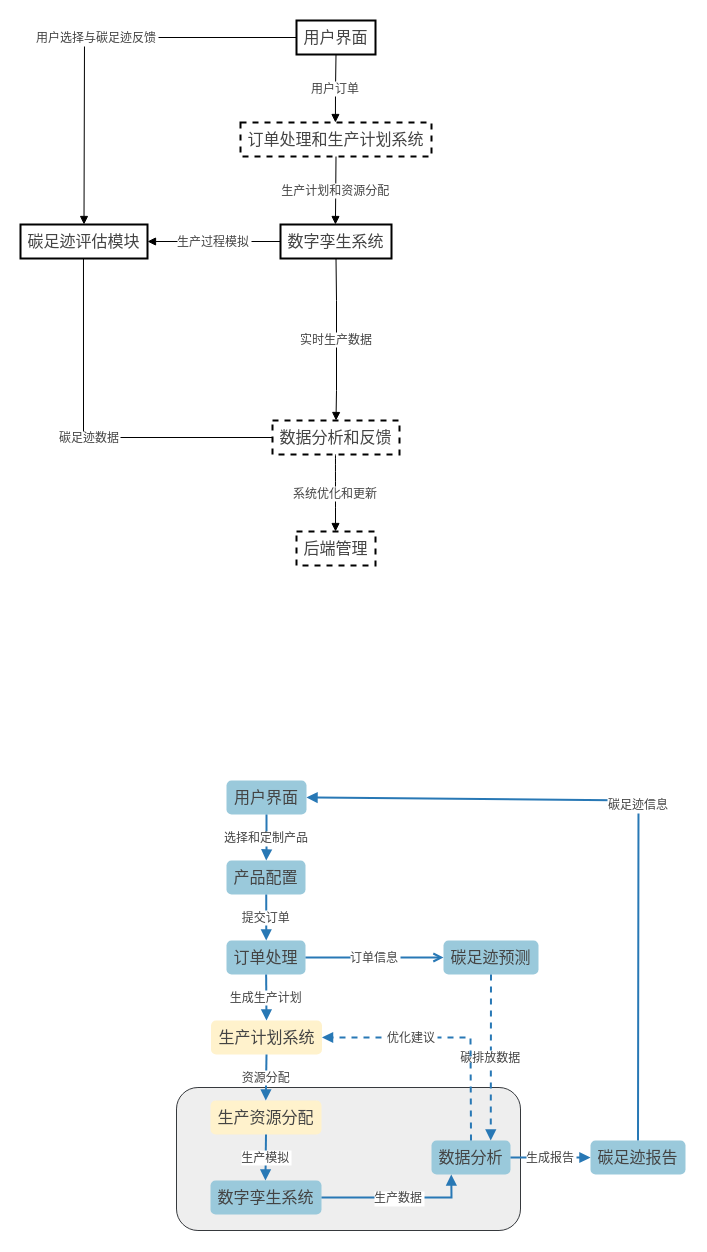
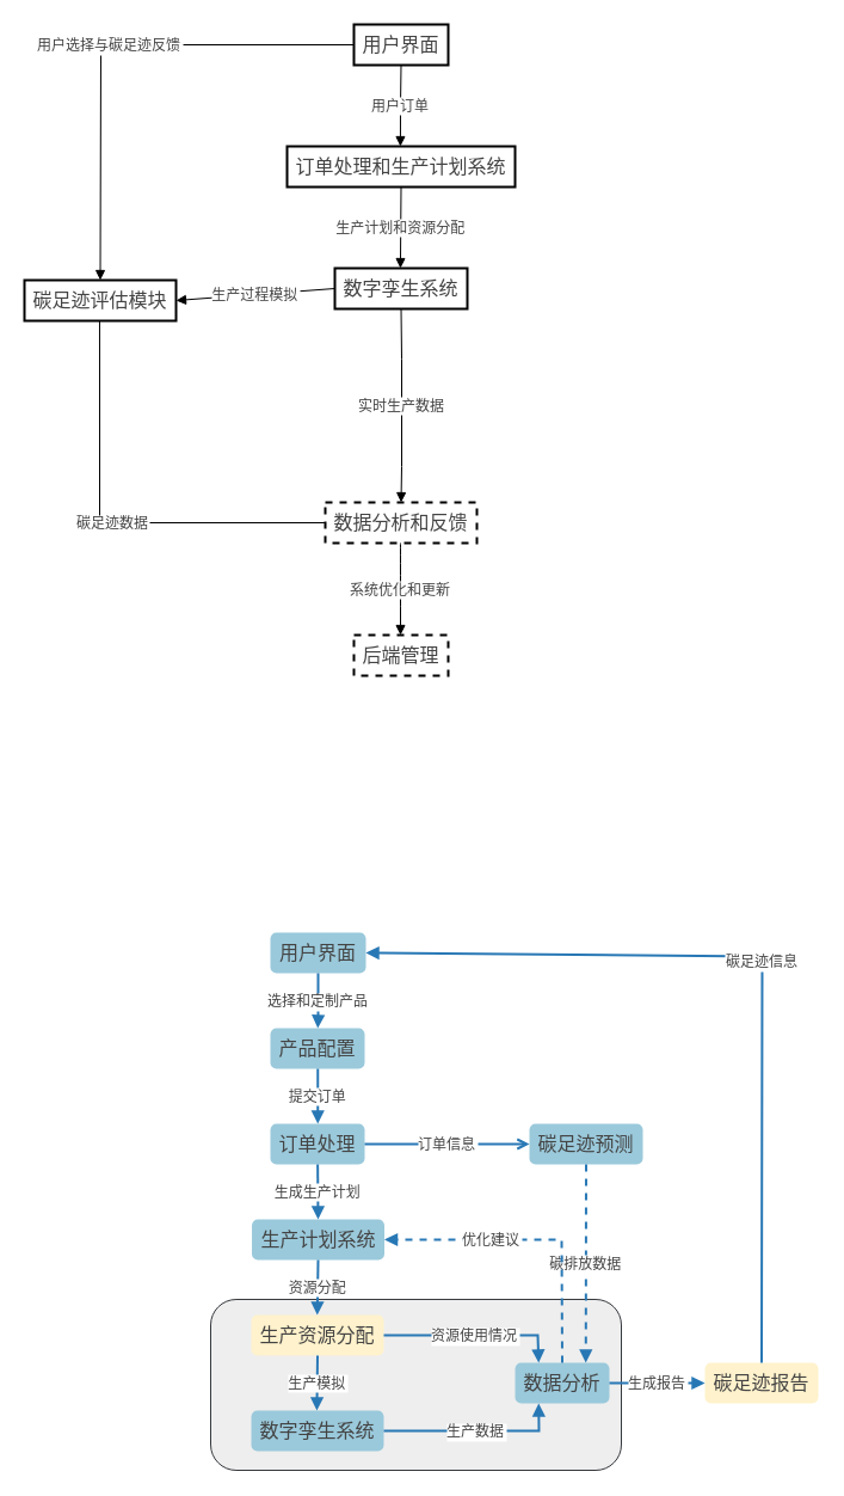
  <mxCell id="0" />
  <mxCell id="1" parent="0" />
  <mxCell id="2" value="" style="rounded=1;whiteSpace=wrap;html=1;fontSize=16;fillColor=#eeeeee;strokeColor=#36393d;" vertex="1" parent="1"><mxGeometry x="176" y="1087" width="344" height="143" as="geometry" /></mxCell>
  <mxCell id="3" value="用户界面" style="whiteSpace=wrap;strokeWidth=2;fontSize=16;fontFamily=Times New Roman;fontColor=#444444;" vertex="1" parent="1"><mxGeometry x="296" y="20" width="79" height="34" as="geometry" /></mxCell>
- <mxCell id="4" value="订单处理和生产计划系统" style="whiteSpace=wrap;strokeWidth=2;fontSize=16;fontFamily=Times New Roman;fontColor=#444444;dashed=1;" vertex="1" parent="1"><mxGeometry x="240" y="122" width="191" height="34" as="geometry" /></mxCell>
+ <mxCell id="4" value="订单处理和生产计划系统" style="whiteSpace=wrap;strokeWidth=2;fontSize=16;fontFamily=Times New Roman;fontColor=#444444;" vertex="1" parent="1"><mxGeometry x="240" y="122" width="191" height="34" as="geometry" /></mxCell>
  <mxCell id="5" value="数字孪生系统" style="whiteSpace=wrap;strokeWidth=2;fontSize=16;fontFamily=Times New Roman;fontColor=#444444;" vertex="1" parent="1"><mxGeometry x="280" y="224" width="111" height="34" as="geometry" /></mxCell>
- <mxCell id="6" value="碳足迹评估模块" style="whiteSpace=wrap;strokeWidth=2;fontSize=16;fontFamily=Times New Roman;fontColor=#444444;" vertex="1" parent="1"><mxGeometry x="20" y="224" width="127" height="34" as="geometry" /></mxCell>
+ <mxCell id="6" value="碳足迹评估模块" style="whiteSpace=wrap;strokeWidth=2;fontSize=16;fontFamily=Times New Roman;fontColor=#444444;" vertex="1" parent="1"><mxGeometry x="20" y="234" width="127" height="34" as="geometry" /></mxCell>
  <mxCell id="7" value="数据分析和反馈" style="whiteSpace=wrap;strokeWidth=2;fontSize=16;fontFamily=Times New Roman;fontColor=#444444;dashed=1;" vertex="1" parent="1"><mxGeometry x="272" y="420" width="127" height="34" as="geometry" /></mxCell>
  <mxCell id="8" value="后端管理" style="whiteSpace=wrap;strokeWidth=2;fontSize=16;fontFamily=Times New Roman;fontColor=#444444;dashed=1;" vertex="1" parent="1"><mxGeometry x="296" y="531" width="79" height="34" as="geometry" /></mxCell>
  <mxCell id="9" value="用户订单" style="startArrow=none;endArrow=block;exitX=0.5;exitY=1;entryX=0.497;entryY=0.006;rounded=0;fontSize=12;exitDx=0;exitDy=0;fontFamily=Times New Roman;fontColor=#444444;" edge="1" parent="1" source="3" target="4"><mxGeometry x="-0.004" relative="1" as="geometry"><Array as="points"><mxPoint x="335" y="88" /></Array><mxPoint as="offset" /></mxGeometry></mxCell>
  <mxCell id="10" value="生产计划和资源分配" style="startArrow=none;endArrow=block;exitX=0.5;exitY=1;entryX=0.495;entryY=0.011;rounded=0;fontSize=12;exitDx=0;exitDy=0;fontFamily=Times New Roman;fontColor=#444444;" edge="1" parent="1" source="4" target="5"><mxGeometry relative="1" as="geometry"><Array as="points" /><mxPoint as="offset" /></mxGeometry></mxCell>
  <mxCell id="11" value="生产过程模拟" style="startArrow=none;endArrow=block;exitX=0;exitY=0.5;rounded=0;fontSize=12;entryX=1;entryY=0.5;entryDx=0;entryDy=0;exitDx=0;exitDy=0;fontFamily=Times New Roman;fontColor=#444444;" edge="1" parent="1" source="5" target="6"><mxGeometry x="0.003" relative="1" as="geometry"><Array as="points" /><mxPoint x="72" y="240" as="targetPoint" /><mxPoint as="offset" /></mxGeometry></mxCell>
  <mxCell id="12" value="碳足迹数据" style="startArrow=none;endArrow=none;exitX=0.496;exitY=0.975;entryX=0;entryY=0.5;rounded=0;fontSize=12;entryDx=0;entryDy=0;fontFamily=Times New Roman;fontColor=#444444;" edge="1" parent="1" source="6" target="7"><mxGeometry x="0.003" relative="1" as="geometry"><Array as="points"><mxPoint x="83" y="437" /></Array><mxPoint as="offset" /></mxGeometry></mxCell>
  <mxCell id="13" value="系统优化和更新" style="curved=1;startArrow=none;endArrow=block;exitX=0.496;exitY=0.981;entryX=0.494;entryY=-0.002;rounded=0;fontSize=12;fontFamily=Times New Roman;fontColor=#444444;" edge="1" parent="1" source="7" target="8"><mxGeometry relative="1" as="geometry"><Array as="points" /></mxGeometry></mxCell>
  <mxCell id="14" value="用户选择与碳足迹反馈" style="startArrow=none;endArrow=block;exitX=0;exitY=0.5;entryX=0.5;entryY=0;rounded=0;fontSize=12;entryDx=0;entryDy=0;exitDx=0;exitDy=0;fontFamily=Times New Roman;fontColor=#444444;" edge="1" parent="1" source="3" target="6"><mxGeometry x="0.001" relative="1" as="geometry"><Array as="points"><mxPoint x="84" y="37" /></Array><mxPoint as="offset" /></mxGeometry></mxCell>
  <mxCell id="15" value="实时生产数据" style="startArrow=none;endArrow=block;exitX=0.5;exitY=1;entryX=0.5;entryY=0;rounded=0;fontSize=12;exitDx=0;exitDy=0;entryDx=0;entryDy=0;fontFamily=Times New Roman;fontColor=#444444;" edge="1" parent="1" source="5" target="7"><mxGeometry relative="1" as="geometry"><Array as="points"><mxPoint x="336" y="300" /><mxPoint x="336" y="390" /></Array></mxGeometry></mxCell>
  <mxCell id="16" value="用户界面" style="whiteSpace=wrap;strokeWidth=1;fontSize=16;fontFamily=Times New Roman;rounded=1;fillColor=#9ac9db;strokeColor=none;fontColor=#444444;" vertex="1" parent="1"><mxGeometry x="226" y="780" width="80" height="34" as="geometry" /></mxCell>
  <mxCell id="17" value="产品配置" style="whiteSpace=wrap;strokeWidth=1;fontSize=16;fontFamily=Times New Roman;fillColor=#9ac9db;strokeColor=none;rounded=1;fontColor=#444444;" vertex="1" parent="1"><mxGeometry x="226" y="860" width="79" height="34" as="geometry" /></mxCell>
  <mxCell id="18" value="订单处理" style="whiteSpace=wrap;strokeWidth=1;fontSize=16;fontFamily=Times New Roman;fillColor=#9ac9db;strokeColor=none;rounded=1;fontColor=#444444;" vertex="1" parent="1"><mxGeometry x="226" y="940" width="79" height="34" as="geometry" /></mxCell>
- <mxCell id="19" value="生产计划系统" style="whiteSpace=wrap;strokeWidth=1;fontSize=16;fontFamily=Times New Roman;fillColor=#fff2cc;strokeColor=none;rounded=1;fontColor=#444444;" vertex="1" parent="1"><mxGeometry x="210.5" y="1020" width="111" height="34" as="geometry" /></mxCell>
+ <mxCell id="19" value="生产计划系统" style="whiteSpace=wrap;strokeWidth=1;fontSize=16;fontFamily=Times New Roman;fillColor=#9ac9db;strokeColor=none;rounded=1;fontColor=#444444;" vertex="1" parent="1"><mxGeometry x="210.5" y="1020" width="111" height="34" as="geometry" /></mxCell>
  <mxCell id="20" value="生产资源分配" style="whiteSpace=wrap;strokeWidth=1;fontSize=16;fontFamily=Times New Roman;fillColor=#fff2cc;strokeColor=none;rounded=1;fontColor=#444444;" vertex="1" parent="1"><mxGeometry x="210" y="1100" width="111" height="34" as="geometry" /></mxCell>
  <mxCell id="21" value="数字孪生系统" style="whiteSpace=wrap;strokeWidth=1;fontSize=16;fontFamily=Times New Roman;fillColor=#9ac9db;strokeColor=none;rounded=1;fontColor=#444444;" vertex="1" parent="1"><mxGeometry x="210" y="1180" width="111" height="34" as="geometry" /></mxCell>
  <mxCell id="22" value="碳足迹预测" style="whiteSpace=wrap;strokeWidth=1;fontSize=16;fontFamily=Times New Roman;fillColor=#9ac9db;strokeColor=none;rounded=1;fontColor=#444444;" vertex="1" parent="1"><mxGeometry x="443" y="940" width="95" height="34" as="geometry" /></mxCell>
  <mxCell id="23" value="数据分析" style="whiteSpace=wrap;strokeWidth=1;fontSize=16;fontFamily=Times New Roman;fillColor=#9ac9db;strokeColor=none;rounded=1;fontColor=#444444;" vertex="1" parent="1"><mxGeometry x="431" y="1140" width="79" height="34" as="geometry" /></mxCell>
- <mxCell id="24" value="碳足迹报告" style="whiteSpace=wrap;strokeWidth=1;fontSize=16;fontFamily=Times New Roman;fillColor=#9ac9db;strokeColor=none;rounded=1;fontColor=#444444;" vertex="1" parent="1"><mxGeometry x="590" y="1140" width="95" height="34" as="geometry" /></mxCell>
+ <mxCell id="24" value="碳足迹报告" style="whiteSpace=wrap;strokeWidth=1;fontSize=16;fontFamily=Times New Roman;fillColor=#fff2cc;strokeColor=none;rounded=1;fontColor=#444444;" vertex="1" parent="1"><mxGeometry x="590" y="1140" width="95" height="34" as="geometry" /></mxCell>
  <mxCell id="25" value="选择和定制产品" style="startArrow=none;endArrow=block;entryX=0.503;entryY=0.006;rounded=0;fontSize=12;fontFamily=Times New Roman;strokeColor=#2878b5;strokeWidth=2;fontColor=#444444;" edge="1" parent="1" source="16" target="17"><mxGeometry relative="1" as="geometry"><Array as="points"><mxPoint x="266" y="853" /></Array></mxGeometry></mxCell>
  <mxCell id="26" value="提交订单" style="curved=1;startArrow=none;endArrow=block;exitX=0.503;exitY=0.994;entryX=0.503;entryY=0.011;rounded=0;fontSize=12;fontFamily=Times New Roman;strokeColor=#2878b5;strokeWidth=2;fontColor=#444444;" edge="1" parent="1" source="17" target="18"><mxGeometry relative="1" as="geometry"><Array as="points" /></mxGeometry></mxCell>
  <mxCell id="27" value="生成生产计划" style="startArrow=none;endArrow=block;entryX=0.5;entryY=-0.013;rounded=0;fontSize=12;fontFamily=Times New Roman;strokeColor=#2878b5;strokeWidth=2;fontColor=#444444;" edge="1" parent="1" source="18" target="19"><mxGeometry x="-0.006" relative="1" as="geometry"><Array as="points" /><mxPoint as="offset" /></mxGeometry></mxCell>
  <mxCell id="28" value="资源分配" style="startArrow=none;endArrow=block;exitX=0.5;exitY=1;entryX=0.498;entryY=-0.007;rounded=0;fontSize=12;exitDx=0;exitDy=0;fontFamily=Times New Roman;strokeColor=#2878b5;strokeWidth=2;fontColor=#444444;" edge="1" parent="1" source="19" target="20"><mxGeometry relative="1" as="geometry"><Array as="points" /></mxGeometry></mxCell>
  <mxCell id="29" value="生产模拟" style="startArrow=none;endArrow=block;exitX=0.5;exitY=1;entryX=0.495;entryY=-0.002;rounded=0;fontSize=12;exitDx=0;exitDy=0;fontFamily=Times New Roman;strokeColor=#2878b5;strokeWidth=2;fontColor=#444444;" edge="1" parent="1" source="20" target="21"><mxGeometry relative="1" as="geometry"><Array as="points" /></mxGeometry></mxCell>
  <mxCell id="30" value="订单信息" style="startArrow=none;endArrow=open;exitX=1;exitY=0.5;entryX=0;entryY=0.5;rounded=0;fontSize=12;exitDx=0;exitDy=0;entryDx=0;entryDy=0;fontFamily=Times New Roman;strokeColor=#2878b5;strokeWidth=2;fontColor=#444444;" edge="1" parent="1" source="18" target="22"><mxGeometry x="-0.001" relative="1" as="geometry"><Array as="points" /><mxPoint as="offset" /></mxGeometry></mxCell>
  <mxCell id="31" value="碳排放数据" style="startArrow=none;endArrow=block;exitX=0.5;exitY=1;entryX=0.75;entryY=0;rounded=0;fontSize=12;entryDx=0;entryDy=0;exitDx=0;exitDy=0;fontFamily=Times New Roman;strokeColor=#2878b5;strokeWidth=2;fontColor=#444444;dashed=1;" edge="1" parent="1" source="22" target="23"><mxGeometry relative="1" as="geometry"><Array as="points" /></mxGeometry></mxCell>
  <mxCell id="32" value="生成报告" style="startArrow=none;endArrow=block;exitX=1;exitY=0.5;entryX=0;entryY=0.5;rounded=0;fontSize=12;exitDx=0;exitDy=0;entryDx=0;entryDy=0;fontFamily=Times New Roman;strokeColor=#2878b5;strokeWidth=2;fontColor=#444444;" edge="1" parent="1" source="23" target="24"><mxGeometry x="0.005" relative="1" as="geometry"><Array as="points" /><mxPoint as="offset" /></mxGeometry></mxCell>
  <mxCell id="33" value="碳足迹信息" style="startArrow=none;endArrow=block;exitX=0.5;exitY=0;entryX=1;entryY=0.5;rounded=0;fontSize=12;exitDx=0;exitDy=0;entryDx=0;entryDy=0;fontFamily=Times New Roman;strokeColor=#2878b5;strokeWidth=2;fontColor=#444444;" edge="1" parent="1" source="24" target="16"><mxGeometry x="0.001" relative="1" as="geometry"><Array as="points"><mxPoint x="638" y="800" /></Array><mxPoint as="offset" /></mxGeometry></mxCell>
+ <mxCell id="34" value="资源使用情况" style="startArrow=none;endArrow=block;exitX=1;exitY=0.5;entryX=0.25;entryY=0;rounded=0;fontSize=12;entryDx=0;entryDy=0;exitDx=0;exitDy=0;fontFamily=Times New Roman;strokeColor=#2878b5;strokeWidth=2;fontColor=#444444;" edge="1" parent="1" source="20" target="23"><mxGeometry x="0.004" relative="1" as="geometry"><Array as="points"><mxPoint x="450" y="1117" /></Array><mxPoint as="offset" /></mxGeometry></mxCell>
  <mxCell id="35" value="生产数据" style="startArrow=none;endArrow=block;exitX=1;exitY=0.5;entryX=0.25;entryY=1;rounded=0;fontSize=12;entryDx=0;entryDy=0;exitDx=0;exitDy=0;fontFamily=Times New Roman;strokeColor=#2878b5;strokeWidth=2;fontColor=#444444;" edge="1" parent="1" source="21" target="23"><mxGeometry relative="1" as="geometry"><Array as="points"><mxPoint x="451" y="1197" /></Array></mxGeometry></mxCell>
  <mxCell id="36" value="优化建议" style="startArrow=none;endArrow=block;entryX=1;entryY=0.5;rounded=0;fontSize=12;entryDx=0;entryDy=0;exitX=0.5;exitY=0;exitDx=0;exitDy=0;fontFamily=Times New Roman;strokeColor=#2878b5;strokeWidth=2;fontColor=#444444;dashed=1;" edge="1" parent="1" source="23" target="19"><mxGeometry x="0.289" relative="1" as="geometry"><Array as="points"><mxPoint x="470" y="1037" /></Array><mxPoint x="317" y="1295" as="sourcePoint" /><mxPoint as="offset" /></mxGeometry></mxCell>
